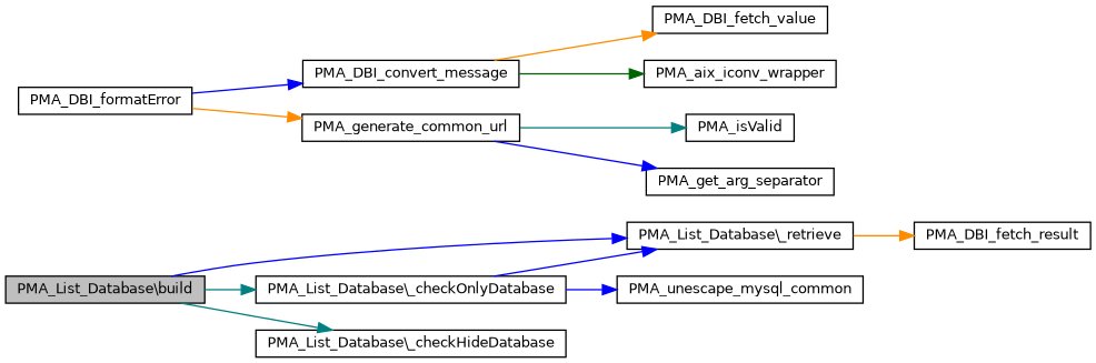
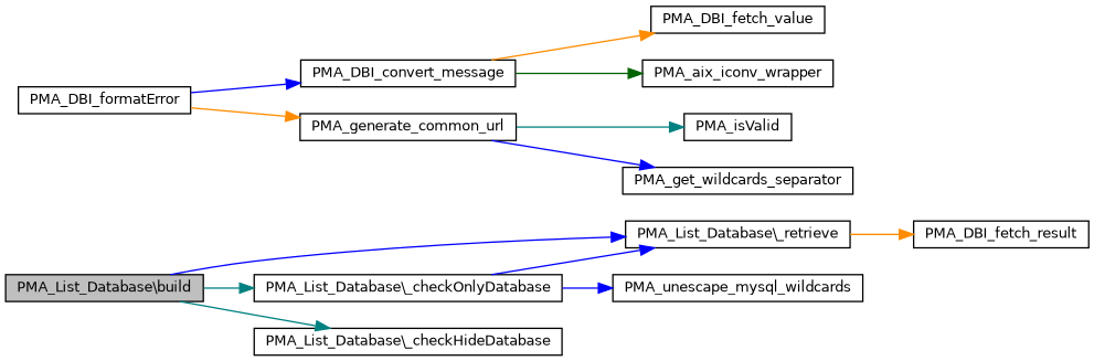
  digraph {
    rankdir=LR
    node [color=black fillcolor=white fontname=Helvetica fontsize=10 shape=record style=filled]
    edge [color=blue fontname=Helvetica fontsize=10 labelfontname=Helvetica labelfontsize=10 style=solid]
    n1 [fillcolor=grey75 fontcolor=black height=0.2 label="PMA_List_Database\\build" width=0.4]
    n2 [height=0.2 label="PMA_List_Database\\_checkOnlyDatabase" width=0.4]
    n3 [height=0.2 label="PMA_List_Database\\_retrieve" width=0.4]
    n4 [height=0.2 label="PMA_List_Database\\_checkHideDatabase" width=0.4]
-   n5 [height=0.2 label=PMA_unescape_mysql_common width=0.4]
+   n5 [height=0.2 label=PMA_unescape_mysql_wildcards width=0.4]
    n6 [height=0.2 label=PMA_DBI_fetch_result width=0.4]
    n7 [height=0.2 label=PMA_DBI_formatError width=0.4]
    n8 [height=0.2 label=PMA_DBI_convert_message width=0.4]
    n9 [height=0.2 label=PMA_generate_common_url width=0.4]
    n10 [height=0.2 label=PMA_DBI_fetch_value width=0.4]
    n11 [height=0.2 label=PMA_aix_iconv_wrapper width=0.4]
    n12 [height=0.2 label=PMA_isValid width=0.4]
-   n13 [height=0.2 label=PMA_get_arg_separator width=0.4]
+   n13 [height=0.2 label=PMA_get_wildcards_separator width=0.4]
    n1 -> n2 [color=teal]
    n1 -> n3
    n1 -> n4 [color=teal]
    n2 -> n3
    n2 -> n5
    n3 -> n6 [color=darkorange]
    n7 -> n8
    n7 -> n9 [color=darkorange]
    n8 -> n10 [color=darkorange]
    n8 -> n11 [color=darkgreen]
    n9 -> n12 [color=teal]
    n9 -> n13
  }
